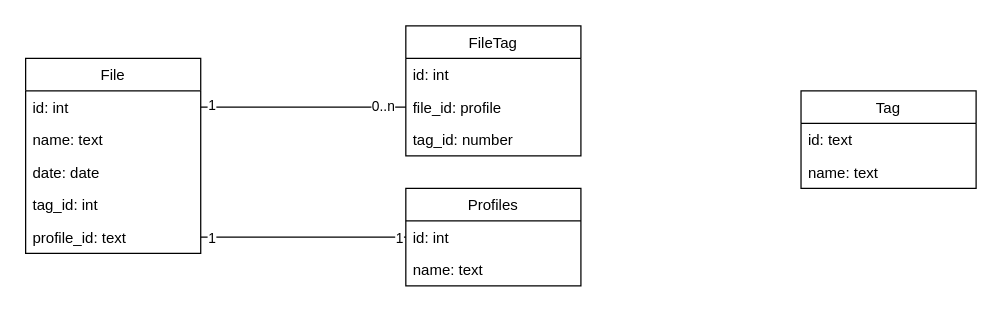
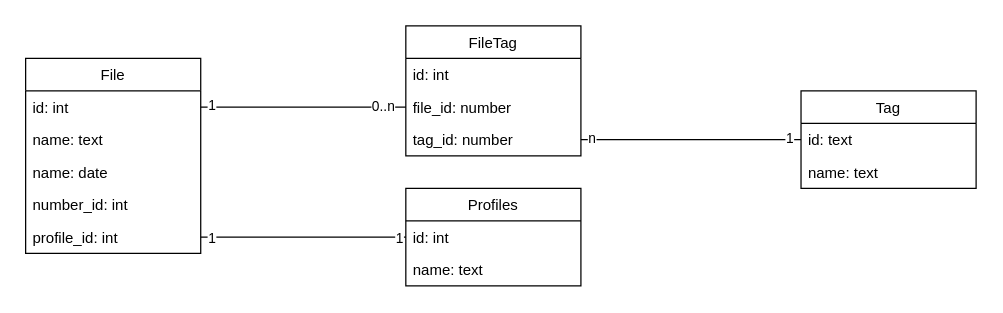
  <mxCell id="0" />
  <mxCell id="1" parent="0" />
  <mxCell id="2" value="File" style="swimlane;fontStyle=0;childLayout=stackLayout;horizontal=1;startSize=26;fillColor=none;horizontalStack=0;resizeParent=1;resizeParentMax=0;resizeLast=0;collapsible=1;marginBottom=0;" vertex="1" parent="1"><mxGeometry x="20" y="46" width="140" height="156" as="geometry" /></mxCell>
  <mxCell id="3" value="id: int" style="text;strokeColor=none;fillColor=none;align=left;verticalAlign=top;spacingLeft=4;spacingRight=4;overflow=hidden;rotatable=0;points=[[0,0.5],[1,0.5]];portConstraint=eastwest;" vertex="1" parent="2"><mxGeometry y="26" width="140" height="26" as="geometry" /></mxCell>
  <mxCell id="4" value="name: text" style="text;strokeColor=none;fillColor=none;align=left;verticalAlign=top;spacingLeft=4;spacingRight=4;overflow=hidden;rotatable=0;points=[[0,0.5],[1,0.5]];portConstraint=eastwest;" vertex="1" parent="2"><mxGeometry y="52" width="140" height="26" as="geometry" /></mxCell>
- <mxCell id="5" value="date: date" style="text;strokeColor=none;fillColor=none;align=left;verticalAlign=top;spacingLeft=4;spacingRight=4;overflow=hidden;rotatable=0;points=[[0,0.5],[1,0.5]];portConstraint=eastwest;" vertex="1" parent="2"><mxGeometry y="78" width="140" height="26" as="geometry" /></mxCell>
- <mxCell id="6" value="tag_id: int" style="text;strokeColor=none;fillColor=none;align=left;verticalAlign=top;spacingLeft=4;spacingRight=4;overflow=hidden;rotatable=0;points=[[0,0.5],[1,0.5]];portConstraint=eastwest;" vertex="1" parent="2"><mxGeometry y="104" width="140" height="26" as="geometry" /></mxCell>
- <mxCell id="7" value="profile_id: text" style="text;strokeColor=none;fillColor=none;align=left;verticalAlign=top;spacingLeft=4;spacingRight=4;overflow=hidden;rotatable=0;points=[[0,0.5],[1,0.5]];portConstraint=eastwest;" vertex="1" parent="2"><mxGeometry y="130" width="140" height="26" as="geometry" /></mxCell>
+ <mxCell id="5" value="name: date" style="text;strokeColor=none;fillColor=none;align=left;verticalAlign=top;spacingLeft=4;spacingRight=4;overflow=hidden;rotatable=0;points=[[0,0.5],[1,0.5]];portConstraint=eastwest;" vertex="1" parent="2"><mxGeometry y="78" width="140" height="26" as="geometry" /></mxCell>
+ <mxCell id="6" value="number_id: int" style="text;strokeColor=none;fillColor=none;align=left;verticalAlign=top;spacingLeft=4;spacingRight=4;overflow=hidden;rotatable=0;points=[[0,0.5],[1,0.5]];portConstraint=eastwest;" vertex="1" parent="2"><mxGeometry y="104" width="140" height="26" as="geometry" /></mxCell>
+ <mxCell id="7" value="profile_id: int" style="text;strokeColor=none;fillColor=none;align=left;verticalAlign=top;spacingLeft=4;spacingRight=4;overflow=hidden;rotatable=0;points=[[0,0.5],[1,0.5]];portConstraint=eastwest;" vertex="1" parent="2"><mxGeometry y="130" width="140" height="26" as="geometry" /></mxCell>
  <mxCell id="8" value="Tag" style="swimlane;fontStyle=0;childLayout=stackLayout;horizontal=1;startSize=26;fillColor=none;horizontalStack=0;resizeParent=1;resizeParentMax=0;resizeLast=0;collapsible=1;marginBottom=0;" vertex="1" parent="1"><mxGeometry x="640" y="72" width="140" height="78" as="geometry" /></mxCell>
  <mxCell id="9" value="id: text" style="text;strokeColor=none;fillColor=none;align=left;verticalAlign=top;spacingLeft=4;spacingRight=4;overflow=hidden;rotatable=0;points=[[0,0.5],[1,0.5]];portConstraint=eastwest;" vertex="1" parent="8"><mxGeometry y="26" width="140" height="26" as="geometry" /></mxCell>
  <mxCell id="10" value="name: text" style="text;strokeColor=none;fillColor=none;align=left;verticalAlign=top;spacingLeft=4;spacingRight=4;overflow=hidden;rotatable=0;points=[[0,0.5],[1,0.5]];portConstraint=eastwest;" vertex="1" parent="8"><mxGeometry y="52" width="140" height="26" as="geometry" /></mxCell>
  <mxCell id="11" value="FileTag" style="swimlane;fontStyle=0;childLayout=stackLayout;horizontal=1;startSize=26;fillColor=none;horizontalStack=0;resizeParent=1;resizeParentMax=0;resizeLast=0;collapsible=1;marginBottom=0;" vertex="1" parent="1"><mxGeometry x="324" y="20" width="140" height="104" as="geometry" /></mxCell>
  <mxCell id="12" value="id: int" style="text;strokeColor=none;fillColor=none;align=left;verticalAlign=top;spacingLeft=4;spacingRight=4;overflow=hidden;rotatable=0;points=[[0,0.5],[1,0.5]];portConstraint=eastwest;" vertex="1" parent="11"><mxGeometry y="26" width="140" height="26" as="geometry" /></mxCell>
- <mxCell id="13" value="file_id: profile" style="text;strokeColor=none;fillColor=none;align=left;verticalAlign=top;spacingLeft=4;spacingRight=4;overflow=hidden;rotatable=0;points=[[0,0.5],[1,0.5]];portConstraint=eastwest;" vertex="1" parent="11"><mxGeometry y="52" width="140" height="26" as="geometry" /></mxCell>
+ <mxCell id="13" value="file_id: number" style="text;strokeColor=none;fillColor=none;align=left;verticalAlign=top;spacingLeft=4;spacingRight=4;overflow=hidden;rotatable=0;points=[[0,0.5],[1,0.5]];portConstraint=eastwest;" vertex="1" parent="11"><mxGeometry y="52" width="140" height="26" as="geometry" /></mxCell>
  <mxCell id="14" value="tag_id: number" style="text;strokeColor=none;fillColor=none;align=left;verticalAlign=top;spacingLeft=4;spacingRight=4;overflow=hidden;rotatable=0;points=[[0,0.5],[1,0.5]];portConstraint=eastwest;" vertex="1" parent="11"><mxGeometry y="78" width="140" height="26" as="geometry" /></mxCell>
  <mxCell id="15" style="edgeStyle=orthogonalEdgeStyle;rounded=0;orthogonalLoop=1;jettySize=auto;html=1;exitX=1;exitY=0.5;exitDx=0;exitDy=0;entryX=0;entryY=0.5;entryDx=0;entryDy=0;endArrow=none;endFill=0;" edge="1" parent="1" source="3" target="13"><mxGeometry relative="1" as="geometry" /></mxCell>
  <mxCell id="16" value="1" style="edgeLabel;html=1;align=center;verticalAlign=middle;resizable=0;points=[];" vertex="1" connectable="0" parent="15"><mxGeometry x="-0.901" y="2" relative="1" as="geometry"><mxPoint as="offset" /></mxGeometry></mxCell>
  <mxCell id="17" value="0..n" style="edgeLabel;html=1;align=center;verticalAlign=middle;resizable=0;points=[];" vertex="1" connectable="0" parent="15"><mxGeometry x="0.883" y="1" relative="1" as="geometry"><mxPoint x="-9" as="offset" /></mxGeometry></mxCell>
+ <mxCell id="18" style="edgeStyle=orthogonalEdgeStyle;rounded=0;orthogonalLoop=1;jettySize=auto;html=1;exitX=1;exitY=0.5;exitDx=0;exitDy=0;entryX=0;entryY=0.5;entryDx=0;entryDy=0;endArrow=none;endFill=0;" edge="1" parent="1" source="14" target="9"><mxGeometry relative="1" as="geometry" /></mxCell>
+ <mxCell id="19" value="1" style="edgeLabel;html=1;align=center;verticalAlign=middle;resizable=0;points=[];" vertex="1" connectable="0" parent="18"><mxGeometry x="0.885" y="2" relative="1" as="geometry"><mxPoint as="offset" /></mxGeometry></mxCell>
+ <mxCell id="20" value="n" style="edgeLabel;html=1;align=center;verticalAlign=middle;resizable=0;points=[];" vertex="1" connectable="0" parent="18"><mxGeometry x="-0.907" y="2" relative="1" as="geometry"><mxPoint as="offset" /></mxGeometry></mxCell>
  <mxCell id="21" value="Profiles" style="swimlane;fontStyle=0;childLayout=stackLayout;horizontal=1;startSize=26;fillColor=none;horizontalStack=0;resizeParent=1;resizeParentMax=0;resizeLast=0;collapsible=1;marginBottom=0;" vertex="1" parent="1"><mxGeometry x="324" y="150" width="140" height="78" as="geometry" /></mxCell>
  <mxCell id="22" value="id: int" style="text;strokeColor=none;fillColor=none;align=left;verticalAlign=top;spacingLeft=4;spacingRight=4;overflow=hidden;rotatable=0;points=[[0,0.5],[1,0.5]];portConstraint=eastwest;" vertex="1" parent="21"><mxGeometry y="26" width="140" height="26" as="geometry" /></mxCell>
  <mxCell id="23" value="name: text" style="text;strokeColor=none;fillColor=none;align=left;verticalAlign=top;spacingLeft=4;spacingRight=4;overflow=hidden;rotatable=0;points=[[0,0.5],[1,0.5]];portConstraint=eastwest;" vertex="1" parent="21"><mxGeometry y="52" width="140" height="26" as="geometry" /></mxCell>
  <mxCell id="24" style="edgeStyle=orthogonalEdgeStyle;rounded=0;orthogonalLoop=1;jettySize=auto;html=1;exitX=1;exitY=0.5;exitDx=0;exitDy=0;entryX=0;entryY=0.5;entryDx=0;entryDy=0;endArrow=none;endFill=0;" edge="1" parent="1" source="7" target="22"><mxGeometry relative="1" as="geometry" /></mxCell>
  <mxCell id="25" value="1" style="edgeLabel;html=1;align=center;verticalAlign=middle;resizable=0;points=[];" vertex="1" connectable="0" parent="24"><mxGeometry x="-0.901" relative="1" as="geometry"><mxPoint as="offset" /></mxGeometry></mxCell>
  <mxCell id="26" value="1" style="edgeLabel;html=1;align=center;verticalAlign=middle;resizable=0;points=[];" vertex="1" connectable="0" parent="24"><mxGeometry x="0.925" relative="1" as="geometry"><mxPoint as="offset" /></mxGeometry></mxCell>
